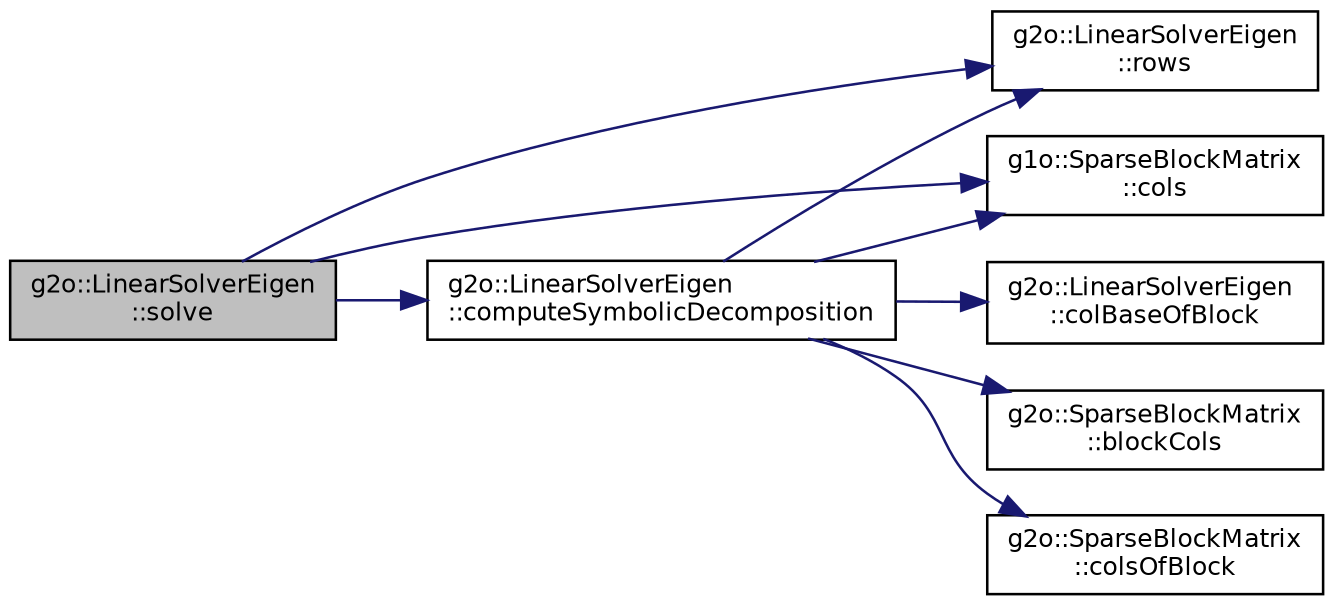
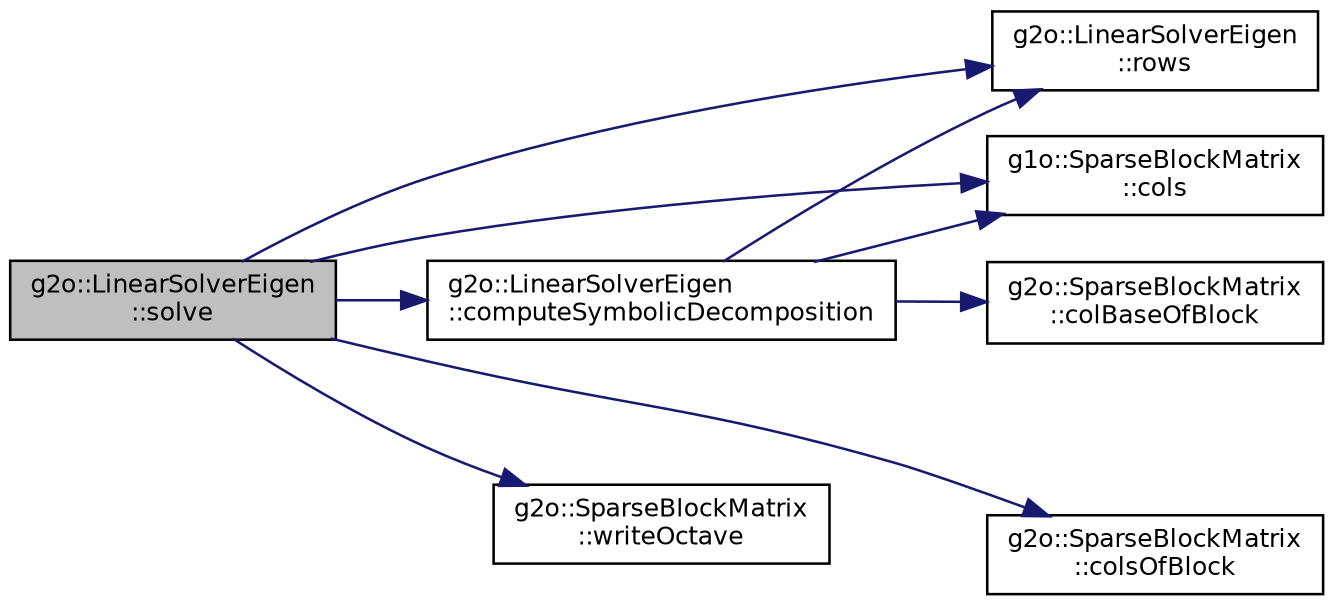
  digraph {
    rankdir=LR
    node [color=black fillcolor=white fontname=Helvetica fontsize=10 shape=record style=filled]
    edge [color=midnightblue fontname=Helvetica fontsize=10 labelfontname=Helvetica labelfontsize=10 style=solid]
    n1 [fillcolor=grey75 fontcolor=black height=0.2 label="g2o::LinearSolverEigen\l::solve" width=0.4]
    n2 [height=0.2 label="g2o::LinearSolverEigen\l::rows" width=0.4]
    n3 [height=0.2 label="g1o::SparseBlockMatrix\l::cols" width=0.4]
    n4 [height=0.2 label="g2o::LinearSolverEigen\l::computeSymbolicDecomposition" width=0.4]
-   n6 [height=0.2 label="g2o::SparseBlockMatrix\l::blockCols" width=0.4]
-   n7 [height=0.2 label="g2o::LinearSolverEigen\l::colBaseOfBlock" width=0.4]
+   n5 [height=0.2 label="g2o::SparseBlockMatrix\l::writeOctave" width=0.4]
+   n7 [height=0.2 label="g2o::SparseBlockMatrix\l::colBaseOfBlock" width=0.4]
    n8 [height=0.2 label="g2o::SparseBlockMatrix\l::colsOfBlock" width=0.4]
    n1 -> n2
    n1 -> n3
    n1 -> n4
+   n1 -> n5
    n4 -> n2
    n4 -> n3
-   n4 -> n6
    n4 -> n7
-   n4 -> n8
+   n1 -> n8
  }
